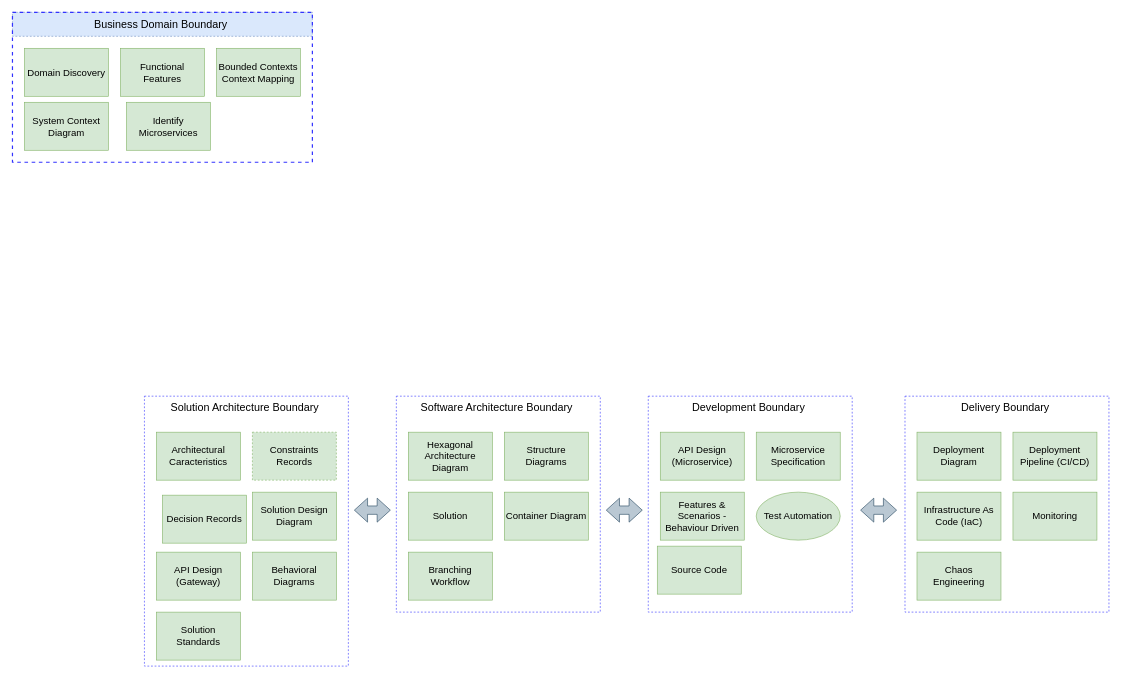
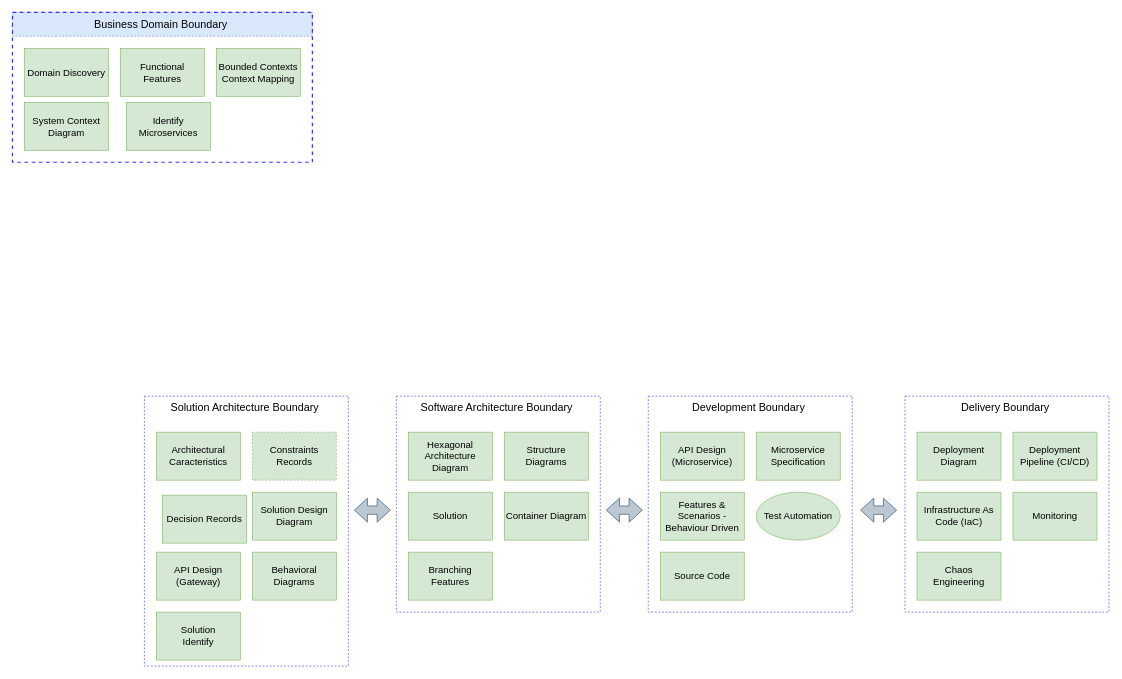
  <mxCell id="0" />
  <mxCell id="1" parent="0" />
  <mxCell id="2" value="&lt;div&gt;&lt;font style=&quot;font-size: 18px&quot;&gt;Business Domain Boundary&amp;nbsp;&lt;/font&gt;&lt;/div&gt;" style="text;html=1;strokeColor=#6c8ebf;fillColor=#dae8fc;align=center;verticalAlign=middle;whiteSpace=wrap;rounded=0;dashed=1;" vertex="1" parent="1"><mxGeometry x="20" y="20" width="500" height="40" as="geometry" /></mxCell>
  <mxCell id="3" value="" style="rounded=0;whiteSpace=wrap;html=1;dashed=1;fillColor=none;strokeColor=#3333FF;strokeWidth=2;" vertex="1" parent="1"><mxGeometry x="20" y="20" width="500" height="250" as="geometry" /></mxCell>
  <mxCell id="4" value="" style="rounded=0;whiteSpace=wrap;html=1;dashed=1;fillColor=none;strokeColor=#3333FF;" parent="1" vertex="1"><mxGeometry x="660" y="660" width="340" height="360" as="geometry" /></mxCell>
  <mxCell id="5" value="&lt;span style=&quot;font-size: 16px&quot;&gt;Domain Discovery&lt;/span&gt;" style="rounded=0;whiteSpace=wrap;html=1;fillColor=#d5e8d4;strokeColor=#82b366;" parent="1" vertex="1"><mxGeometry x="40" y="80" width="140" height="80" as="geometry" /></mxCell>
  <mxCell id="6" value="&lt;span style=&quot;font-size: 16px&quot;&gt;Functional Features&lt;/span&gt;" style="rounded=0;whiteSpace=wrap;html=1;fillColor=#d5e8d4;strokeColor=#82b366;" parent="1" vertex="1"><mxGeometry x="200" y="80" width="140" height="80" as="geometry" /></mxCell>
  <mxCell id="7" value="&lt;span style=&quot;font-size: 16px&quot;&gt;Bounded Contexts&lt;br&gt;Context Mapping&lt;/span&gt;" style="rounded=0;whiteSpace=wrap;html=1;fillColor=#d5e8d4;strokeColor=#82b366;" parent="1" vertex="1"><mxGeometry x="360" y="80" width="140" height="80" as="geometry" /></mxCell>
  <mxCell id="8" value="&lt;span style=&quot;font-size: 16px&quot;&gt;Identify Microservices&lt;/span&gt;" style="rounded=0;whiteSpace=wrap;html=1;fillColor=#d5e8d4;strokeColor=#82b366;" parent="1" vertex="1"><mxGeometry x="210" y="170" width="140" height="80" as="geometry" /></mxCell>
  <mxCell id="9" value="&lt;span style=&quot;font-size: 16px&quot;&gt;System Context Diagram&lt;/span&gt;" style="rounded=0;whiteSpace=wrap;html=1;fillColor=#d5e8d4;strokeColor=#82b366;" parent="1" vertex="1"><mxGeometry x="40" y="170" width="140" height="80" as="geometry" /></mxCell>
  <mxCell id="10" value="" style="rounded=0;whiteSpace=wrap;html=1;dashed=1;fillColor=none;strokeColor=#3333FF;" parent="1" vertex="1"><mxGeometry x="240" y="660" width="340" height="450" as="geometry" /></mxCell>
  <mxCell id="11" value="&lt;span style=&quot;font-size: 16px&quot;&gt;Architectural Caracteristics&lt;/span&gt;" style="rounded=0;whiteSpace=wrap;html=1;fillColor=#d5e8d4;strokeColor=#82b366;" parent="1" vertex="1"><mxGeometry x="260" y="720" width="140" height="80" as="geometry" /></mxCell>
  <mxCell id="12" value="&lt;div&gt;&lt;font style=&quot;font-size: 18px&quot;&gt;Solution Architecture Boundary&amp;nbsp;&lt;/font&gt;&lt;/div&gt;" style="text;html=1;strokeColor=none;fillColor=none;align=center;verticalAlign=middle;whiteSpace=wrap;rounded=0;dashed=1;" parent="1" vertex="1"><mxGeometry x="280" y="660" width="260" height="40" as="geometry" /></mxCell>
  <mxCell id="13" value="&lt;span style=&quot;font-size: 16px&quot;&gt;Constraints Records&lt;/span&gt;" style="rounded=0;whiteSpace=wrap;html=1;fillColor=#d5e8d4;strokeColor=#82b366;dashed=1;" parent="1" vertex="1"><mxGeometry x="420" y="720" width="140" height="80" as="geometry" /></mxCell>
  <mxCell id="14" value="&lt;span style=&quot;font-size: 16px&quot;&gt;Decision Records&lt;/span&gt;" style="rounded=0;whiteSpace=wrap;html=1;fillColor=#d5e8d4;strokeColor=#82b366;" parent="1" vertex="1"><mxGeometry x="270" y="825" width="140" height="80" as="geometry" /></mxCell>
  <mxCell id="15" value="&lt;span style=&quot;font-size: 16px&quot;&gt;Solution Design Diagram&lt;/span&gt;" style="rounded=0;whiteSpace=wrap;html=1;fillColor=#d5e8d4;strokeColor=#82b366;" parent="1" vertex="1"><mxGeometry x="420" y="820" width="140" height="80" as="geometry" /></mxCell>
  <mxCell id="16" value="&lt;span style=&quot;font-size: 16px&quot;&gt;Container Diagram&lt;/span&gt;" style="rounded=0;whiteSpace=wrap;html=1;fillColor=#d5e8d4;strokeColor=#82b366;" parent="1" vertex="1"><mxGeometry x="840" y="820" width="140" height="80" as="geometry" /></mxCell>
  <mxCell id="17" value="&lt;span style=&quot;font-size: 16px&quot;&gt;Behavioral Diagrams&lt;/span&gt;" style="rounded=0;whiteSpace=wrap;html=1;fillColor=#d5e8d4;strokeColor=#82b366;" parent="1" vertex="1"><mxGeometry x="420" y="920" width="140" height="80" as="geometry" /></mxCell>
  <mxCell id="18" value="&lt;span style=&quot;font-size: 16px&quot;&gt;Structure&lt;br&gt;Diagrams&lt;/span&gt;" style="rounded=0;whiteSpace=wrap;html=1;fillColor=#d5e8d4;strokeColor=#82b366;" parent="1" vertex="1"><mxGeometry x="840" y="720" width="140" height="80" as="geometry" /></mxCell>
  <mxCell id="19" value="&lt;span style=&quot;font-size: 16px&quot;&gt;API Design (Gateway)&lt;/span&gt;" style="rounded=0;whiteSpace=wrap;html=1;fillColor=#d5e8d4;strokeColor=#82b366;" parent="1" vertex="1"><mxGeometry x="260" y="920" width="140" height="80" as="geometry" /></mxCell>
  <mxCell id="20" value="&lt;span style=&quot;font-size: 16px&quot;&gt;Hexagonal Architecture Diagram&lt;/span&gt;" style="rounded=0;whiteSpace=wrap;html=1;fillColor=#d5e8d4;strokeColor=#82b366;" parent="1" vertex="1"><mxGeometry x="680" y="720" width="140" height="80" as="geometry" /></mxCell>
  <mxCell id="21" value="&lt;span style=&quot;font-size: 18px&quot;&gt;Software Architecture Boundary&amp;nbsp;&lt;/span&gt;" style="text;html=1;strokeColor=none;fillColor=none;align=center;verticalAlign=middle;whiteSpace=wrap;rounded=0;dashed=1;" parent="1" vertex="1"><mxGeometry x="680" y="660" width="300" height="40" as="geometry" /></mxCell>
- <mxCell id="22" value="&lt;span style=&quot;font-size: 16px&quot;&gt;Solution&lt;br&gt;Standards&lt;/span&gt;" style="rounded=0;whiteSpace=wrap;html=1;fillColor=#d5e8d4;strokeColor=#82b366;" parent="1" vertex="1"><mxGeometry x="260" y="1020" width="140" height="80" as="geometry" /></mxCell>
+ <mxCell id="22" value="&lt;span style=&quot;font-size: 16px&quot;&gt;Solution&lt;br&gt;Identify&lt;/span&gt;" style="rounded=0;whiteSpace=wrap;html=1;fillColor=#d5e8d4;strokeColor=#82b366;" parent="1" vertex="1"><mxGeometry x="260" y="1020" width="140" height="80" as="geometry" /></mxCell>
  <mxCell id="23" value="&lt;span style=&quot;font-size: 16px&quot;&gt;Solution&lt;/span&gt;" style="rounded=0;whiteSpace=wrap;html=1;fillColor=#d5e8d4;strokeColor=#82b366;" parent="1" vertex="1"><mxGeometry x="680" y="820" width="140" height="80" as="geometry" /></mxCell>
- <mxCell id="24" value="&lt;span style=&quot;font-size: 16px&quot;&gt;Branching Workflow&lt;/span&gt;" style="rounded=0;whiteSpace=wrap;html=1;fillColor=#d5e8d4;strokeColor=#82b366;" parent="1" vertex="1"><mxGeometry x="680" y="920" width="140" height="80" as="geometry" /></mxCell>
+ <mxCell id="24" value="&lt;span style=&quot;font-size: 16px&quot;&gt;Branching Features&lt;/span&gt;" style="rounded=0;whiteSpace=wrap;html=1;fillColor=#d5e8d4;strokeColor=#82b366;" parent="1" vertex="1"><mxGeometry x="680" y="920" width="140" height="80" as="geometry" /></mxCell>
  <mxCell id="25" value="" style="rounded=0;whiteSpace=wrap;html=1;dashed=1;fillColor=none;strokeColor=#3333FF;" parent="1" vertex="1"><mxGeometry x="1080" y="660" width="340" height="360" as="geometry" /></mxCell>
  <mxCell id="26" value="&lt;span style=&quot;font-size: 16px&quot;&gt;API Design (Microservice)&lt;/span&gt;" style="rounded=0;whiteSpace=wrap;html=1;fillColor=#d5e8d4;strokeColor=#82b366;" parent="1" vertex="1"><mxGeometry x="1100" y="720" width="140" height="80" as="geometry" /></mxCell>
  <mxCell id="27" value="&lt;span style=&quot;font-size: 18px&quot;&gt;Development&amp;nbsp;Boundary&amp;nbsp;&lt;/span&gt;" style="text;html=1;strokeColor=none;fillColor=none;align=center;verticalAlign=middle;whiteSpace=wrap;rounded=0;dashed=1;" parent="1" vertex="1"><mxGeometry x="1100" y="660" width="300" height="40" as="geometry" /></mxCell>
  <mxCell id="28" value="&lt;span style=&quot;font-size: 16px&quot;&gt;Microservice&lt;/span&gt;&lt;br&gt;&lt;span style=&quot;font-size: 16px&quot;&gt;Specification&lt;/span&gt;" style="rounded=0;whiteSpace=wrap;html=1;fillColor=#d5e8d4;strokeColor=#82b366;" parent="1" vertex="1"><mxGeometry x="1260" y="720" width="140" height="80" as="geometry" /></mxCell>
  <mxCell id="29" value="&lt;span style=&quot;font-size: 16px&quot;&gt;Features &amp;amp; Scenarios - Behaviour Driven&lt;/span&gt;" style="rounded=0;whiteSpace=wrap;html=1;fillColor=#d5e8d4;strokeColor=#82b366;" parent="1" vertex="1"><mxGeometry x="1100" y="820" width="140" height="80" as="geometry" /></mxCell>
  <mxCell id="30" value="&lt;span style=&quot;font-size: 16px&quot;&gt;Test Automation&lt;/span&gt;" style="ellipse;whiteSpace=wrap;html=1;fillColor=#d5e8d4;strokeColor=#82b366;" parent="1" vertex="1"><mxGeometry x="1260" y="820" width="140" height="80" as="geometry" /></mxCell>
- <mxCell id="31" value="&lt;span style=&quot;font-size: 16px&quot;&gt;Source Code&lt;/span&gt;" style="rounded=0;whiteSpace=wrap;html=1;fillColor=#d5e8d4;strokeColor=#82b366;" parent="1" vertex="1"><mxGeometry x="1095" y="910" width="140" height="80" as="geometry" /></mxCell>
+ <mxCell id="31" value="&lt;span style=&quot;font-size: 16px&quot;&gt;Source Code&lt;/span&gt;" style="rounded=0;whiteSpace=wrap;html=1;fillColor=#d5e8d4;strokeColor=#82b366;" parent="1" vertex="1"><mxGeometry x="1100" y="920" width="140" height="80" as="geometry" /></mxCell>
  <mxCell id="32" value="" style="rounded=0;whiteSpace=wrap;html=1;dashed=1;fillColor=none;strokeColor=#3333FF;" parent="1" vertex="1"><mxGeometry x="1508" y="660" width="340" height="360" as="geometry" /></mxCell>
  <mxCell id="33" value="&lt;span style=&quot;font-size: 16px&quot;&gt;Deployment Diagram&lt;/span&gt;" style="rounded=0;whiteSpace=wrap;html=1;fillColor=#d5e8d4;strokeColor=#82b366;" parent="1" vertex="1"><mxGeometry x="1528" y="720" width="140" height="80" as="geometry" /></mxCell>
  <mxCell id="34" value="&lt;span style=&quot;font-size: 18px&quot;&gt;Delivery Boundary&amp;nbsp;&lt;/span&gt;" style="text;html=1;strokeColor=none;fillColor=none;align=center;verticalAlign=middle;whiteSpace=wrap;rounded=0;dashed=1;" parent="1" vertex="1"><mxGeometry x="1528" y="660" width="300" height="40" as="geometry" /></mxCell>
  <mxCell id="35" value="&lt;span style=&quot;font-size: 16px&quot;&gt;Deployment Pipeline (CI/CD)&lt;/span&gt;" style="rounded=0;whiteSpace=wrap;html=1;fillColor=#d5e8d4;strokeColor=#82b366;" parent="1" vertex="1"><mxGeometry x="1688" y="720" width="140" height="80" as="geometry" /></mxCell>
  <mxCell id="36" value="&lt;span style=&quot;font-size: 16px&quot;&gt;Infrastructure As Code (IaC)&lt;/span&gt;" style="rounded=0;whiteSpace=wrap;html=1;fillColor=#d5e8d4;strokeColor=#82b366;" parent="1" vertex="1"><mxGeometry x="1528" y="820" width="140" height="80" as="geometry" /></mxCell>
  <mxCell id="37" value="&lt;span style=&quot;font-size: 16px&quot;&gt;Monitoring&lt;/span&gt;" style="rounded=0;whiteSpace=wrap;html=1;fillColor=#d5e8d4;strokeColor=#82b366;" parent="1" vertex="1"><mxGeometry x="1688" y="820" width="140" height="80" as="geometry" /></mxCell>
  <mxCell id="38" value="&lt;span style=&quot;font-size: 16px&quot;&gt;Chaos &lt;br&gt;Engineering&lt;/span&gt;" style="rounded=0;whiteSpace=wrap;html=1;fillColor=#d5e8d4;strokeColor=#82b366;" parent="1" vertex="1"><mxGeometry x="1528" y="920" width="140" height="80" as="geometry" /></mxCell>
  <mxCell id="39" value="" style="html=1;shadow=0;dashed=0;align=center;verticalAlign=middle;shape=mxgraph.arrows2.twoWayArrow;dy=0.65;dx=22;fillColor=#bac8d3;strokeColor=#23445d;" parent="1" vertex="1"><mxGeometry x="590" y="830" width="60" height="40" as="geometry" /></mxCell>
  <mxCell id="40" value="" style="html=1;shadow=0;dashed=0;align=center;verticalAlign=middle;shape=mxgraph.arrows2.twoWayArrow;dy=0.65;dx=22;fillColor=#bac8d3;strokeColor=#23445d;" parent="1" vertex="1"><mxGeometry x="1010" y="830" width="60" height="40" as="geometry" /></mxCell>
  <mxCell id="41" value="" style="html=1;shadow=0;dashed=0;align=center;verticalAlign=middle;shape=mxgraph.arrows2.twoWayArrow;dy=0.65;dx=22;fillColor=#bac8d3;strokeColor=#23445d;" parent="1" vertex="1"><mxGeometry x="1434" y="830" width="60" height="40" as="geometry" /></mxCell>
